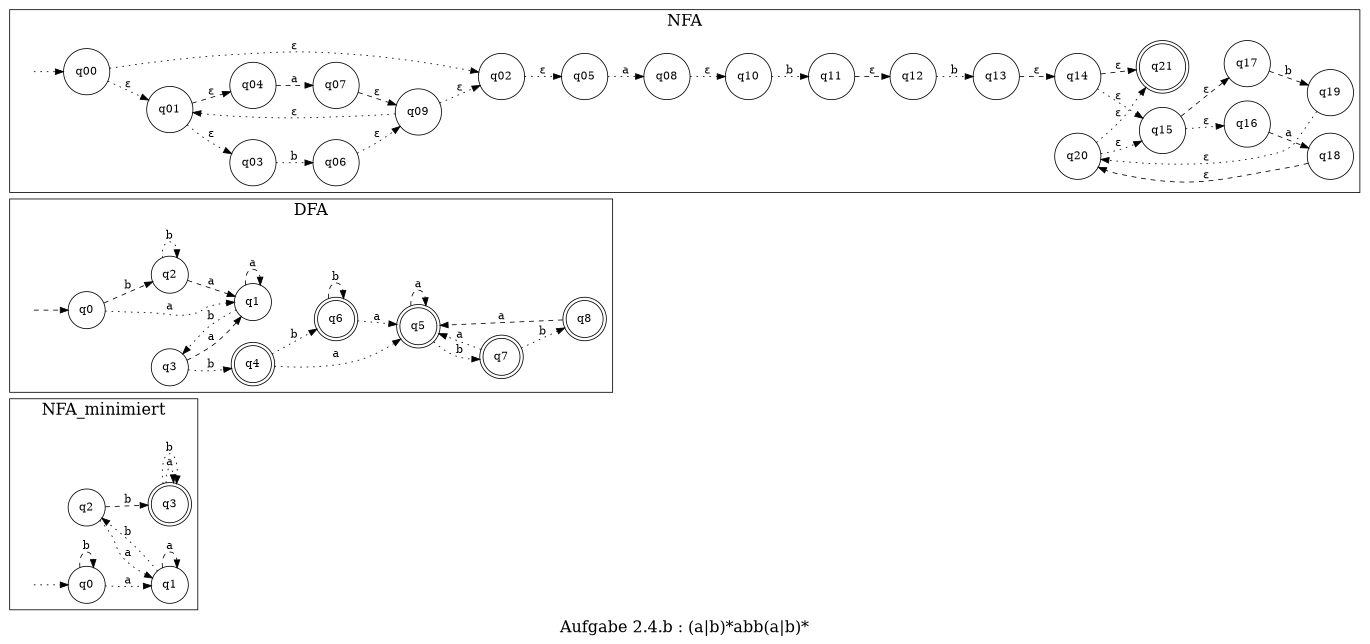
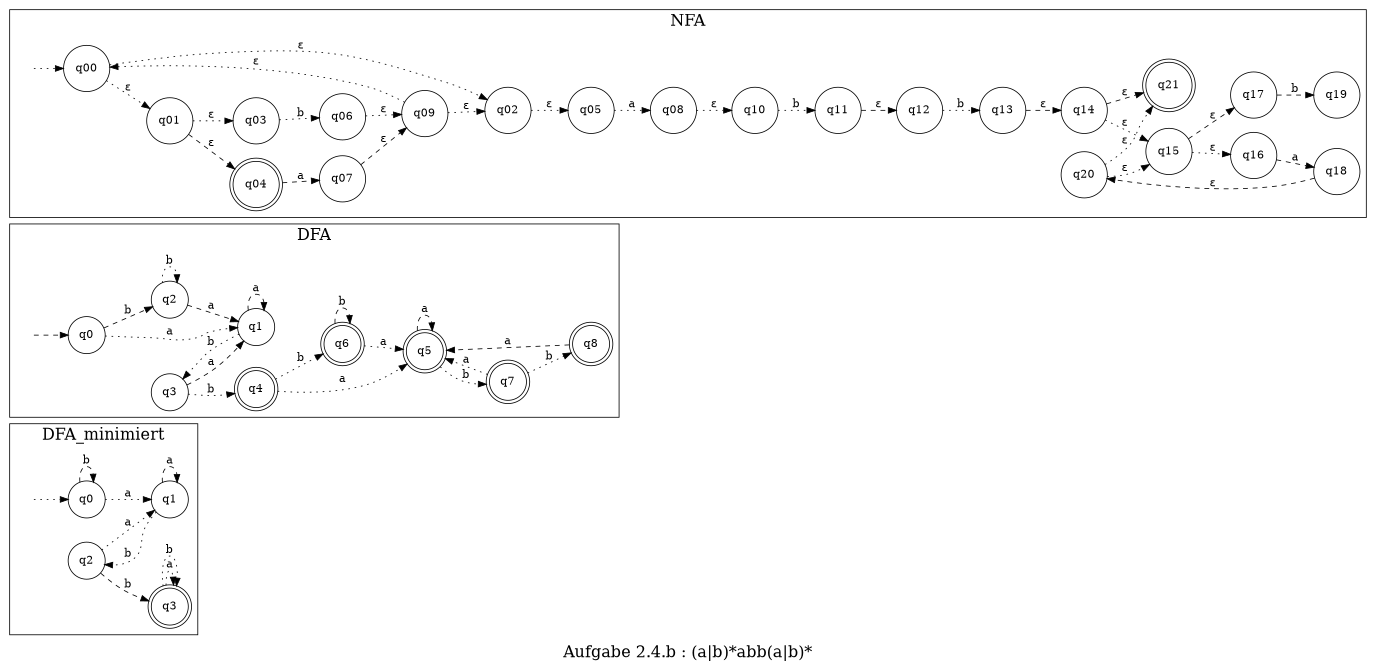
  digraph {
    fontsize=20
    label="Aufgabe 2.4.b : (a|b)*abb(a|b)*"
    rankdir=LR
    node [shape=circle]
    edge [style=dotted]
    n1 [label=q3 shape=doublecircle]
    secret_node0 [fixedsize=true shape=doublecircle style=invis width=0.2]
    n3 [label=q0]
    n4 [label=q1]
    n5 [label=q2]
    n6 [label=q4 shape=doublecircle]
    n7 [label=q5 shape=doublecircle]
    n8 [label=q6 shape=doublecircle]
    n9 [label=q7 shape=doublecircle]
    n10 [label=q8 shape=doublecircle]
    secret_node1 [fixedsize=true shape=doublecircle style=invis width=0.2]
    n12 [label=q0]
    n13 [label=q1]
    n14 [label=q2]
    n15 [label=q3]
    n16 [label=q21 shape=doublecircle]
    secret_node2 [fixedsize=true shape=doublecircle style=invis width=0.2]
    n18 [label=q00]
    n19 [label=q01]
    n20 [label=q02]
    n21 [label=q19]
    n22 [label=q20]
    n23 [label=q15]
    n24 [label=q16]
    n25 [label=q17]
    n26 [label=q18]
    n27 [label=q14]
-   n28 [label=q04]
+   n28 [label=q04 shape=doublecircle]
    n29 [label=q07]
    n30 [label=q09]
    n31 [label=q03]
    n32 [label=q06]
    n33 [label=q05]
    n34 [label=q08]
    n35 [label=q10]
    n36 [label=q11]
    n37 [label=q12]
    n38 [label=q13]
    subgraph cluster_1 {
-     label=NFA_minimiert
+     label=DFA_minimiert
      n1
      secret_node0
      n3
      n4
      n5
    }
    subgraph cluster_2 {
      label=DFA
      n6
      n7
      n8
      n9
      n10
      secret_node1
      n12
      n13
      n14
      n15
    }
    subgraph cluster_3 {
      label=NFA
      n16
      secret_node2
      n18
      n19
      n20
      n21
      n22
      n23
      n24
      n25
      n26
      n27
      n28
      n29
      n30
      n31
      n32
      n33
      n34
      n35
      n36
      n37
      n38
    }
    n1 -> n1 [label=a]
    n1 -> n1 [label=b]
    secret_node0 -> n3
    n3 -> n3 [label=b style=dashed]
    n3 -> n4 [label=a]
    n4 -> n4 [label=a style=dashed]
    n4 -> n5 [label=b]
    n5 -> n1 [label=b style=dashed]
    n5 -> n4 [label=a]
    n6 -> n7 [label=a]
    n6 -> n8 [label=b]
    n7 -> n7 [label=a style=dashed]
    n7 -> n9 [label=b]
    n8 -> n7 [label=a]
    n8 -> n8 [label=b style=dashed]
    n9 -> n7 [label=a]
    n9 -> n10 [label=b]
    n10 -> n7 [label=a style=dashed]
    secret_node1 -> n12 [style=dashed]
    n12 -> n13 [label=a]
    n12 -> n14 [label=b style=dashed]
    n13 -> n13 [label=a style=dashed]
    n13 -> n15 [label=b]
    n14 -> n13 [label=a style=dashed]
    n14 -> n14 [label=b]
    n15 -> n6 [label=b]
    n15 -> n13 [label=a style=dashed]
    secret_node2 -> n18
    n18 -> n19 [label="ε"]
    n18 -> n20 [label="ε"]
    n19 -> n28 [label="ε" style=dashed]
    n19 -> n31 [label="ε"]
    n20 -> n33 [label="ε"]
-   n21 -> n22 [label="ε"]
    n22 -> n16 [label="ε"]
    n22 -> n23 [label="ε"]
    n23 -> n24 [label="ε"]
    n23 -> n25 [label="ε" style=dashed]
    n24 -> n26 [label=a style=dashed]
    n25 -> n21 [label=b style=dashed]
    n26 -> n22 [label="ε" style=dashed]
    n27 -> n16 [label="ε" style=dashed]
    n27 -> n23 [label="ε"]
    n28 -> n29 [label=a style=dashed]
    n29 -> n30 [label="ε" style=dashed]
-   n30 -> n19 [label="ε"]
+   n30 -> n18 [label="ε"]
    n30 -> n20 [label="ε"]
    n31 -> n32 [label=b]
    n32 -> n30 [label="ε"]
    n33 -> n34 [label=a]
    n34 -> n35 [label="ε"]
    n35 -> n36 [label=b]
    n36 -> n37 [label="ε" style=dashed]
    n37 -> n38 [label=b]
    n38 -> n27 [label="ε" style=dashed]
  }
